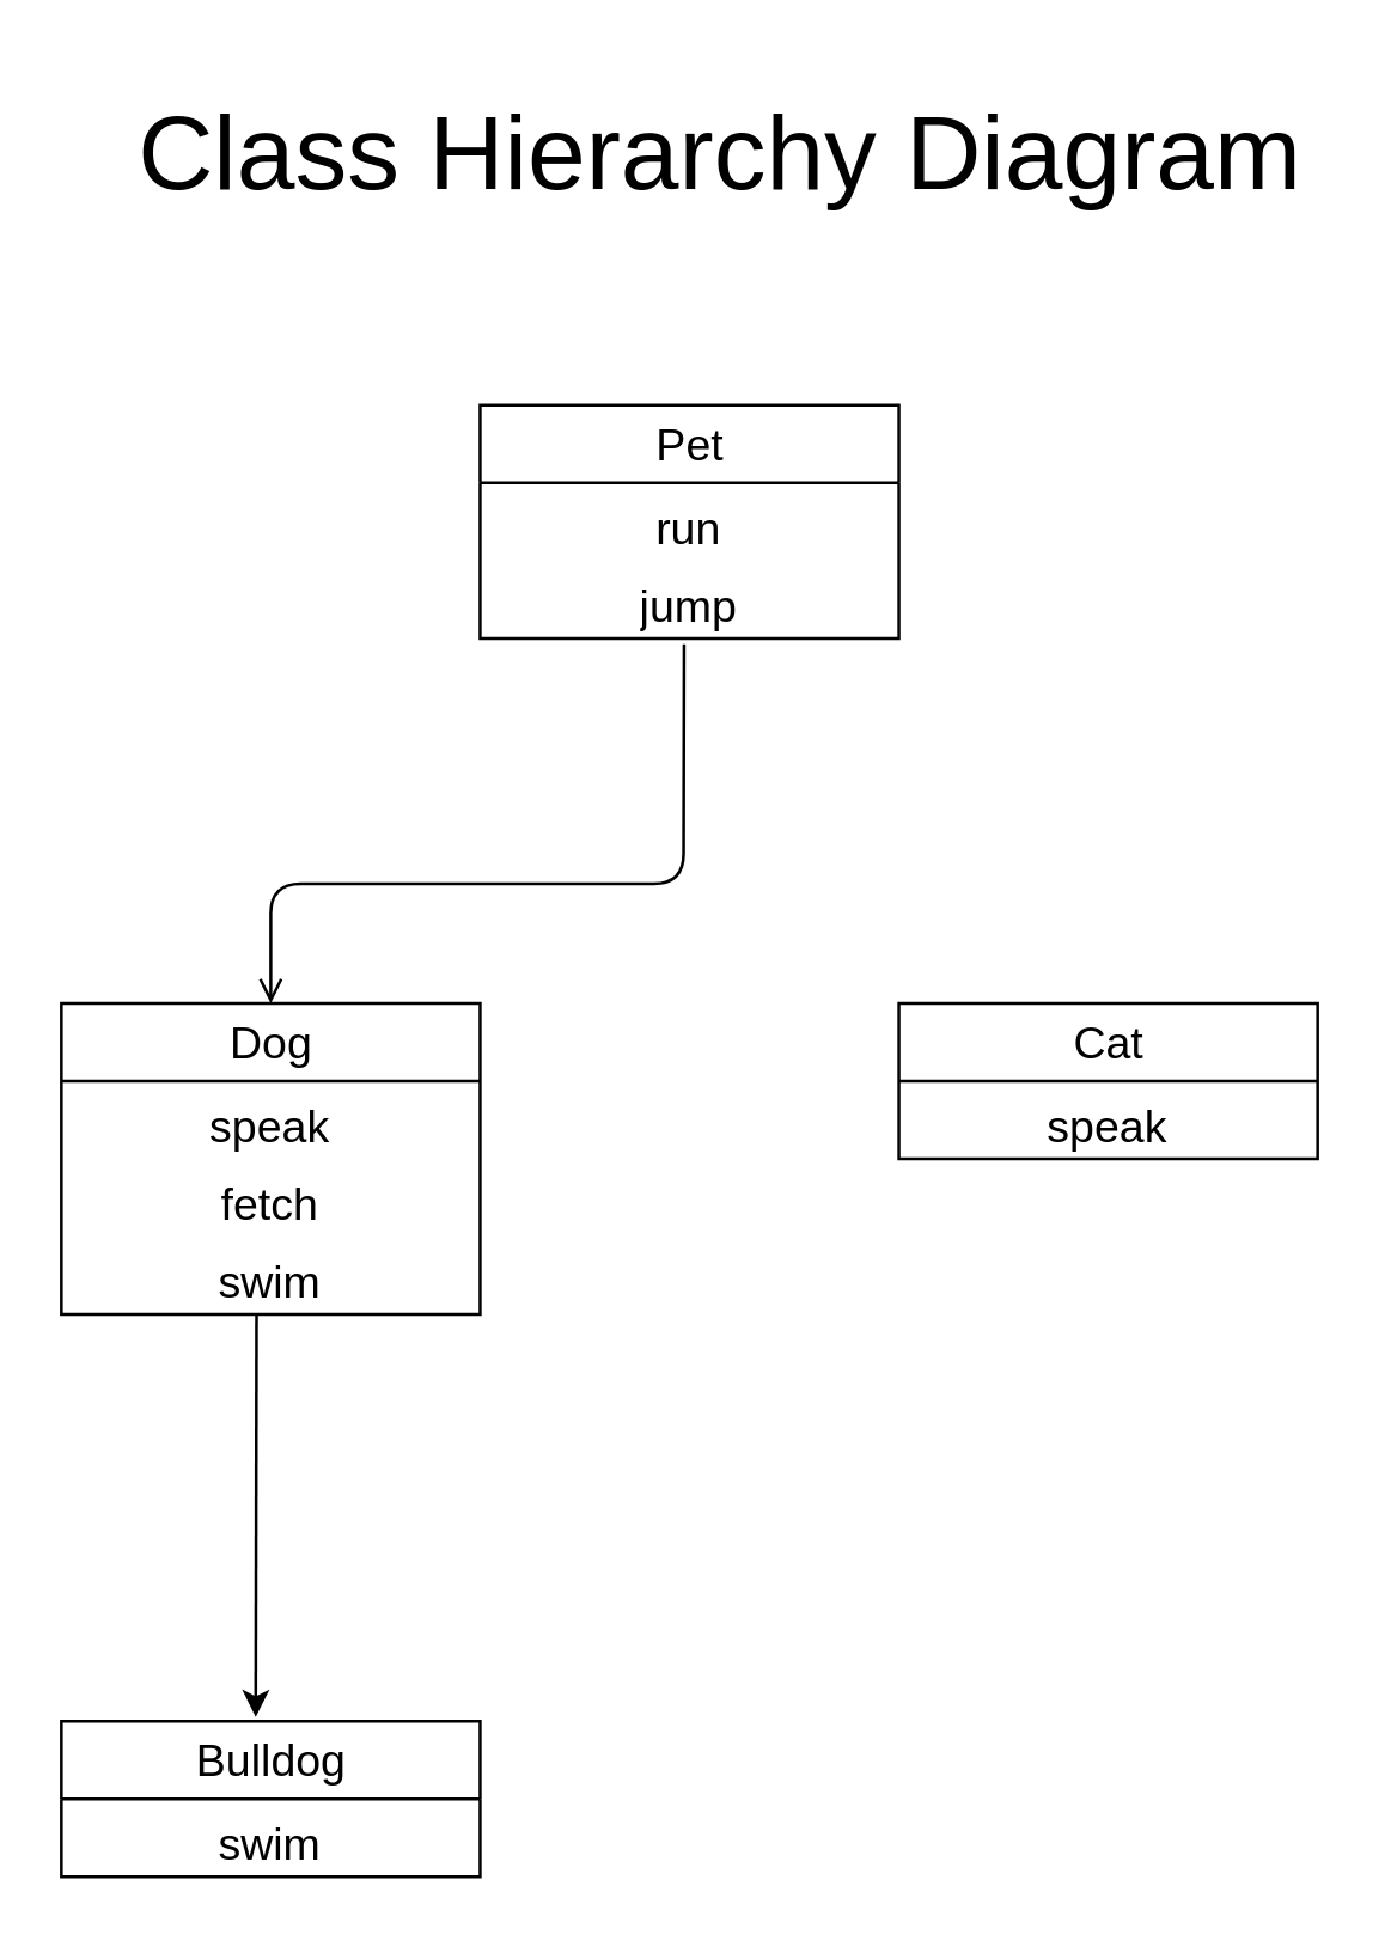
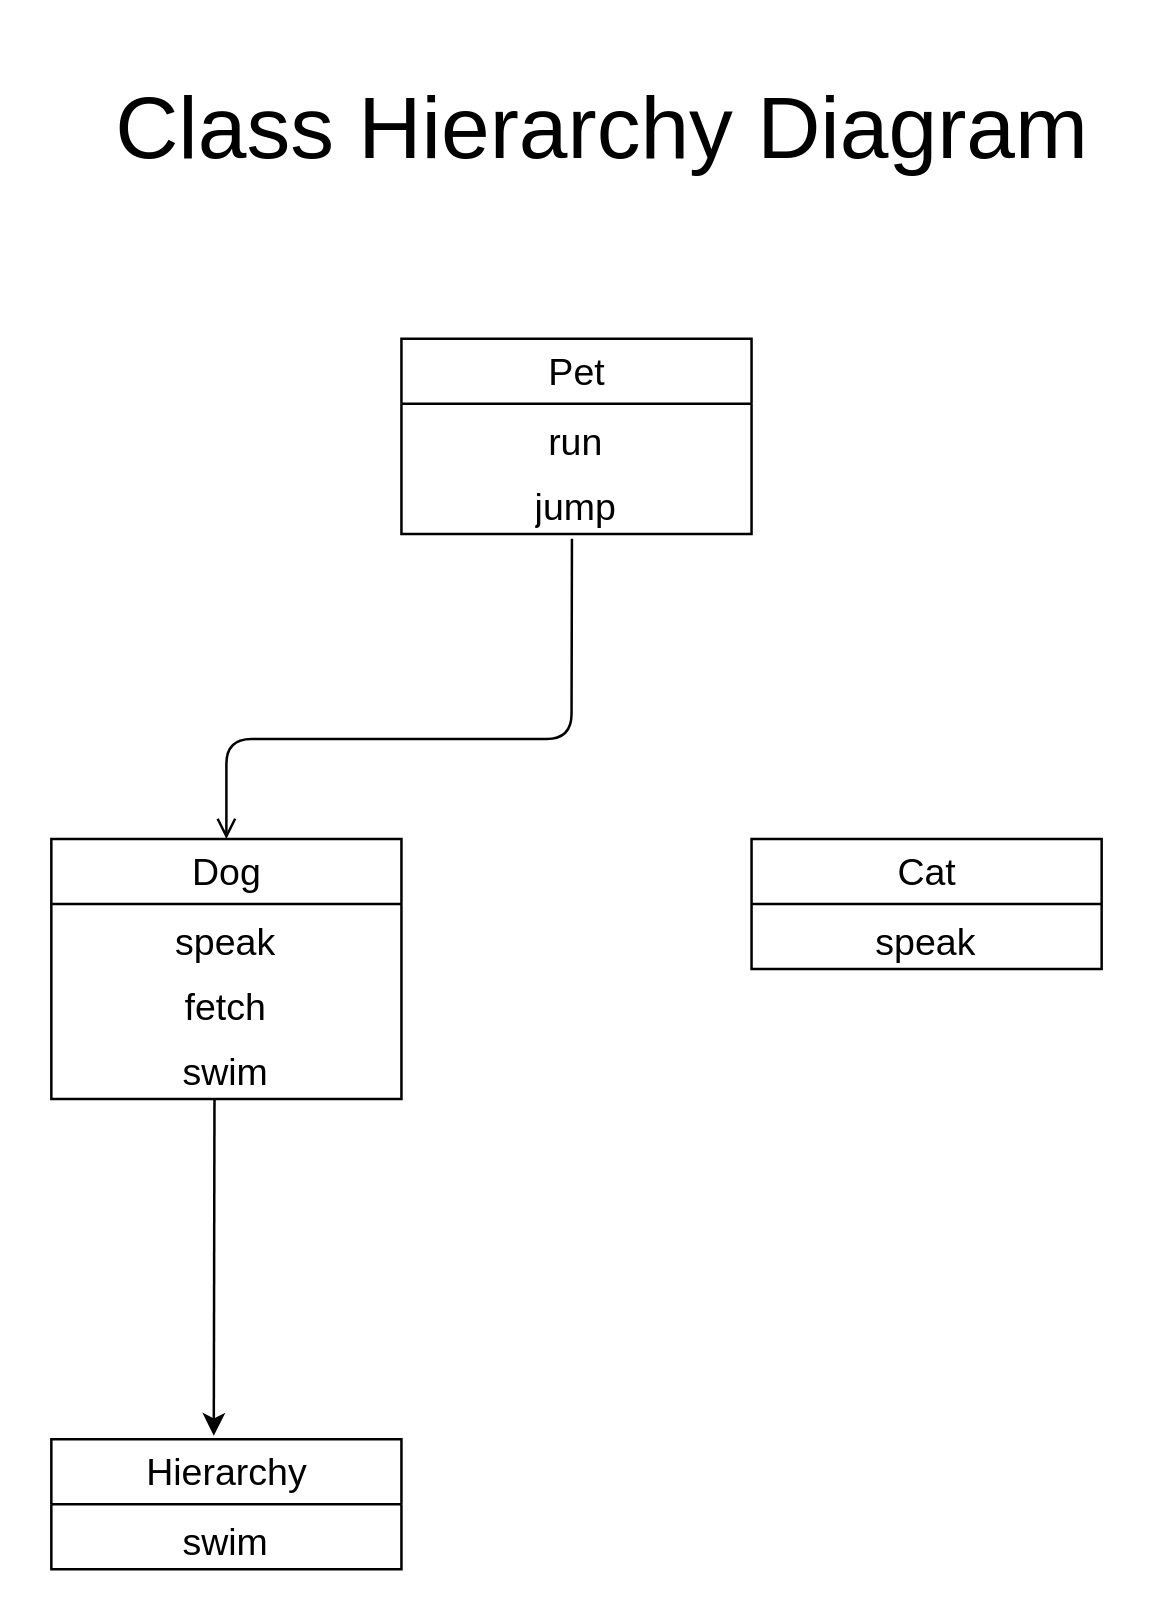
  <mxCell id="0" />
  <mxCell id="1" parent="0" />
  <mxCell id="2" value="Dog" style="swimlane;fontStyle=0;childLayout=stackLayout;horizontal=1;startSize=26;fillColor=none;horizontalStack=0;resizeParent=1;resizeParentMax=0;resizeLast=0;collapsible=1;marginBottom=0;html=1;fontSize=15;" vertex="1" parent="1"><mxGeometry x="20" y="335" width="140" height="104" as="geometry" /></mxCell>
  <mxCell id="3" value="speak" style="text;strokeColor=none;fillColor=none;align=center;verticalAlign=top;spacingLeft=4;spacingRight=4;overflow=hidden;rotatable=0;points=[[0,0.5],[1,0.5]];portConstraint=eastwest;whiteSpace=wrap;html=1;fontSize=15;" vertex="1" parent="2"><mxGeometry y="26" width="140" height="26" as="geometry" /></mxCell>
  <mxCell id="4" value="fetch" style="text;strokeColor=none;fillColor=none;align=center;verticalAlign=top;spacingLeft=4;spacingRight=4;overflow=hidden;rotatable=0;points=[[0,0.5],[1,0.5]];portConstraint=eastwest;whiteSpace=wrap;html=1;fontSize=15;" vertex="1" parent="2"><mxGeometry y="52" width="140" height="26" as="geometry" /></mxCell>
  <mxCell id="5" value="swim" style="text;strokeColor=none;fillColor=none;align=center;verticalAlign=top;spacingLeft=4;spacingRight=4;overflow=hidden;rotatable=0;points=[[0,0.5],[1,0.5]];portConstraint=eastwest;whiteSpace=wrap;html=1;fontSize=15;" vertex="1" parent="2"><mxGeometry y="78" width="140" height="26" as="geometry" /></mxCell>
  <mxCell id="6" value="Pet" style="swimlane;fontStyle=0;childLayout=stackLayout;horizontal=1;startSize=26;fillColor=none;horizontalStack=0;resizeParent=1;resizeParentMax=0;resizeLast=0;collapsible=1;marginBottom=0;html=1;fontSize=15;align=center;" vertex="1" parent="1"><mxGeometry x="160" y="135" width="140" height="78" as="geometry" /></mxCell>
  <mxCell id="7" value="run" style="text;strokeColor=none;fillColor=none;align=center;verticalAlign=top;spacingLeft=4;spacingRight=4;overflow=hidden;rotatable=0;points=[[0,0.5],[1,0.5]];portConstraint=eastwest;whiteSpace=wrap;html=1;fontSize=15;" vertex="1" parent="6"><mxGeometry y="26" width="140" height="26" as="geometry" /></mxCell>
  <mxCell id="8" value="jump" style="text;strokeColor=none;fillColor=none;align=center;verticalAlign=top;spacingLeft=4;spacingRight=4;overflow=hidden;rotatable=0;points=[[0,0.5],[1,0.5]];portConstraint=eastwest;whiteSpace=wrap;html=1;fontSize=15;" vertex="1" parent="6"><mxGeometry y="52" width="140" height="26" as="geometry" /></mxCell>
  <mxCell id="9" value="Cat" style="swimlane;fontStyle=0;childLayout=stackLayout;horizontal=1;startSize=26;fillColor=none;horizontalStack=0;resizeParent=1;resizeParentMax=0;resizeLast=0;collapsible=1;marginBottom=0;html=1;fontSize=15;" vertex="1" parent="1"><mxGeometry x="300" y="335" width="140" height="52" as="geometry" /></mxCell>
  <mxCell id="10" value="speak" style="text;strokeColor=none;fillColor=none;align=center;verticalAlign=top;spacingLeft=4;spacingRight=4;overflow=hidden;rotatable=0;points=[[0,0.5],[1,0.5]];portConstraint=eastwest;whiteSpace=wrap;html=1;fontSize=15;" vertex="1" parent="9"><mxGeometry y="26" width="140" height="26" as="geometry" /></mxCell>
- <mxCell id="11" value="Bulldog" style="swimlane;fontStyle=0;childLayout=stackLayout;horizontal=1;startSize=26;fillColor=none;horizontalStack=0;resizeParent=1;resizeParentMax=0;resizeLast=0;collapsible=1;marginBottom=0;html=1;fontSize=15;" vertex="1" parent="1"><mxGeometry x="20" y="575" width="140" height="52" as="geometry" /></mxCell>
+ <mxCell id="11" value="Hierarchy" style="swimlane;fontStyle=0;childLayout=stackLayout;horizontal=1;startSize=26;fillColor=none;horizontalStack=0;resizeParent=1;resizeParentMax=0;resizeLast=0;collapsible=1;marginBottom=0;html=1;fontSize=15;" vertex="1" parent="1"><mxGeometry x="20" y="575" width="140" height="52" as="geometry" /></mxCell>
  <mxCell id="12" value="swim" style="text;strokeColor=none;fillColor=none;align=center;verticalAlign=top;spacingLeft=4;spacingRight=4;overflow=hidden;rotatable=0;points=[[0,0.5],[1,0.5]];portConstraint=eastwest;whiteSpace=wrap;html=1;fontSize=15;" vertex="1" parent="11"><mxGeometry y="26" width="140" height="26" as="geometry" /></mxCell>
  <mxCell id="13" value="Class Hierarchy Diagram" style="text;html=1;align=center;verticalAlign=middle;resizable=0;points=[];autosize=1;strokeColor=none;fillColor=none;fontSize=35;" vertex="1" parent="1"><mxGeometry x="35" y="20" width="410" height="60" as="geometry" /></mxCell>
  <mxCell id="14" value="" style="edgeStyle=none;orthogonalLoop=1;jettySize=auto;html=1;fontSize=15;exitX=0.487;exitY=1.076;exitDx=0;exitDy=0;exitPerimeter=0;entryX=0.5;entryY=0;entryDx=0;entryDy=0;endArrow=open;" edge="1" parent="1" source="8" target="2"><mxGeometry width="80" relative="1" as="geometry"><mxPoint x="185" y="285" as="sourcePoint" /><mxPoint x="265" y="285" as="targetPoint" /><Array as="points"><mxPoint x="228" y="295" /><mxPoint x="90" y="295" /></Array></mxGeometry></mxCell>
  <mxCell id="15" value="" style="edgeStyle=none;orthogonalLoop=1;jettySize=auto;html=1;fontSize=15;exitX=0.466;exitY=1.012;exitDx=0;exitDy=0;exitPerimeter=0;entryX=0.464;entryY=-0.027;entryDx=0;entryDy=0;entryPerimeter=0;" edge="1" parent="1" source="5" target="11"><mxGeometry width="80" relative="1" as="geometry"><mxPoint x="80" y="495" as="sourcePoint" /><mxPoint x="160" y="495" as="targetPoint" /><Array as="points" /></mxGeometry></mxCell>
